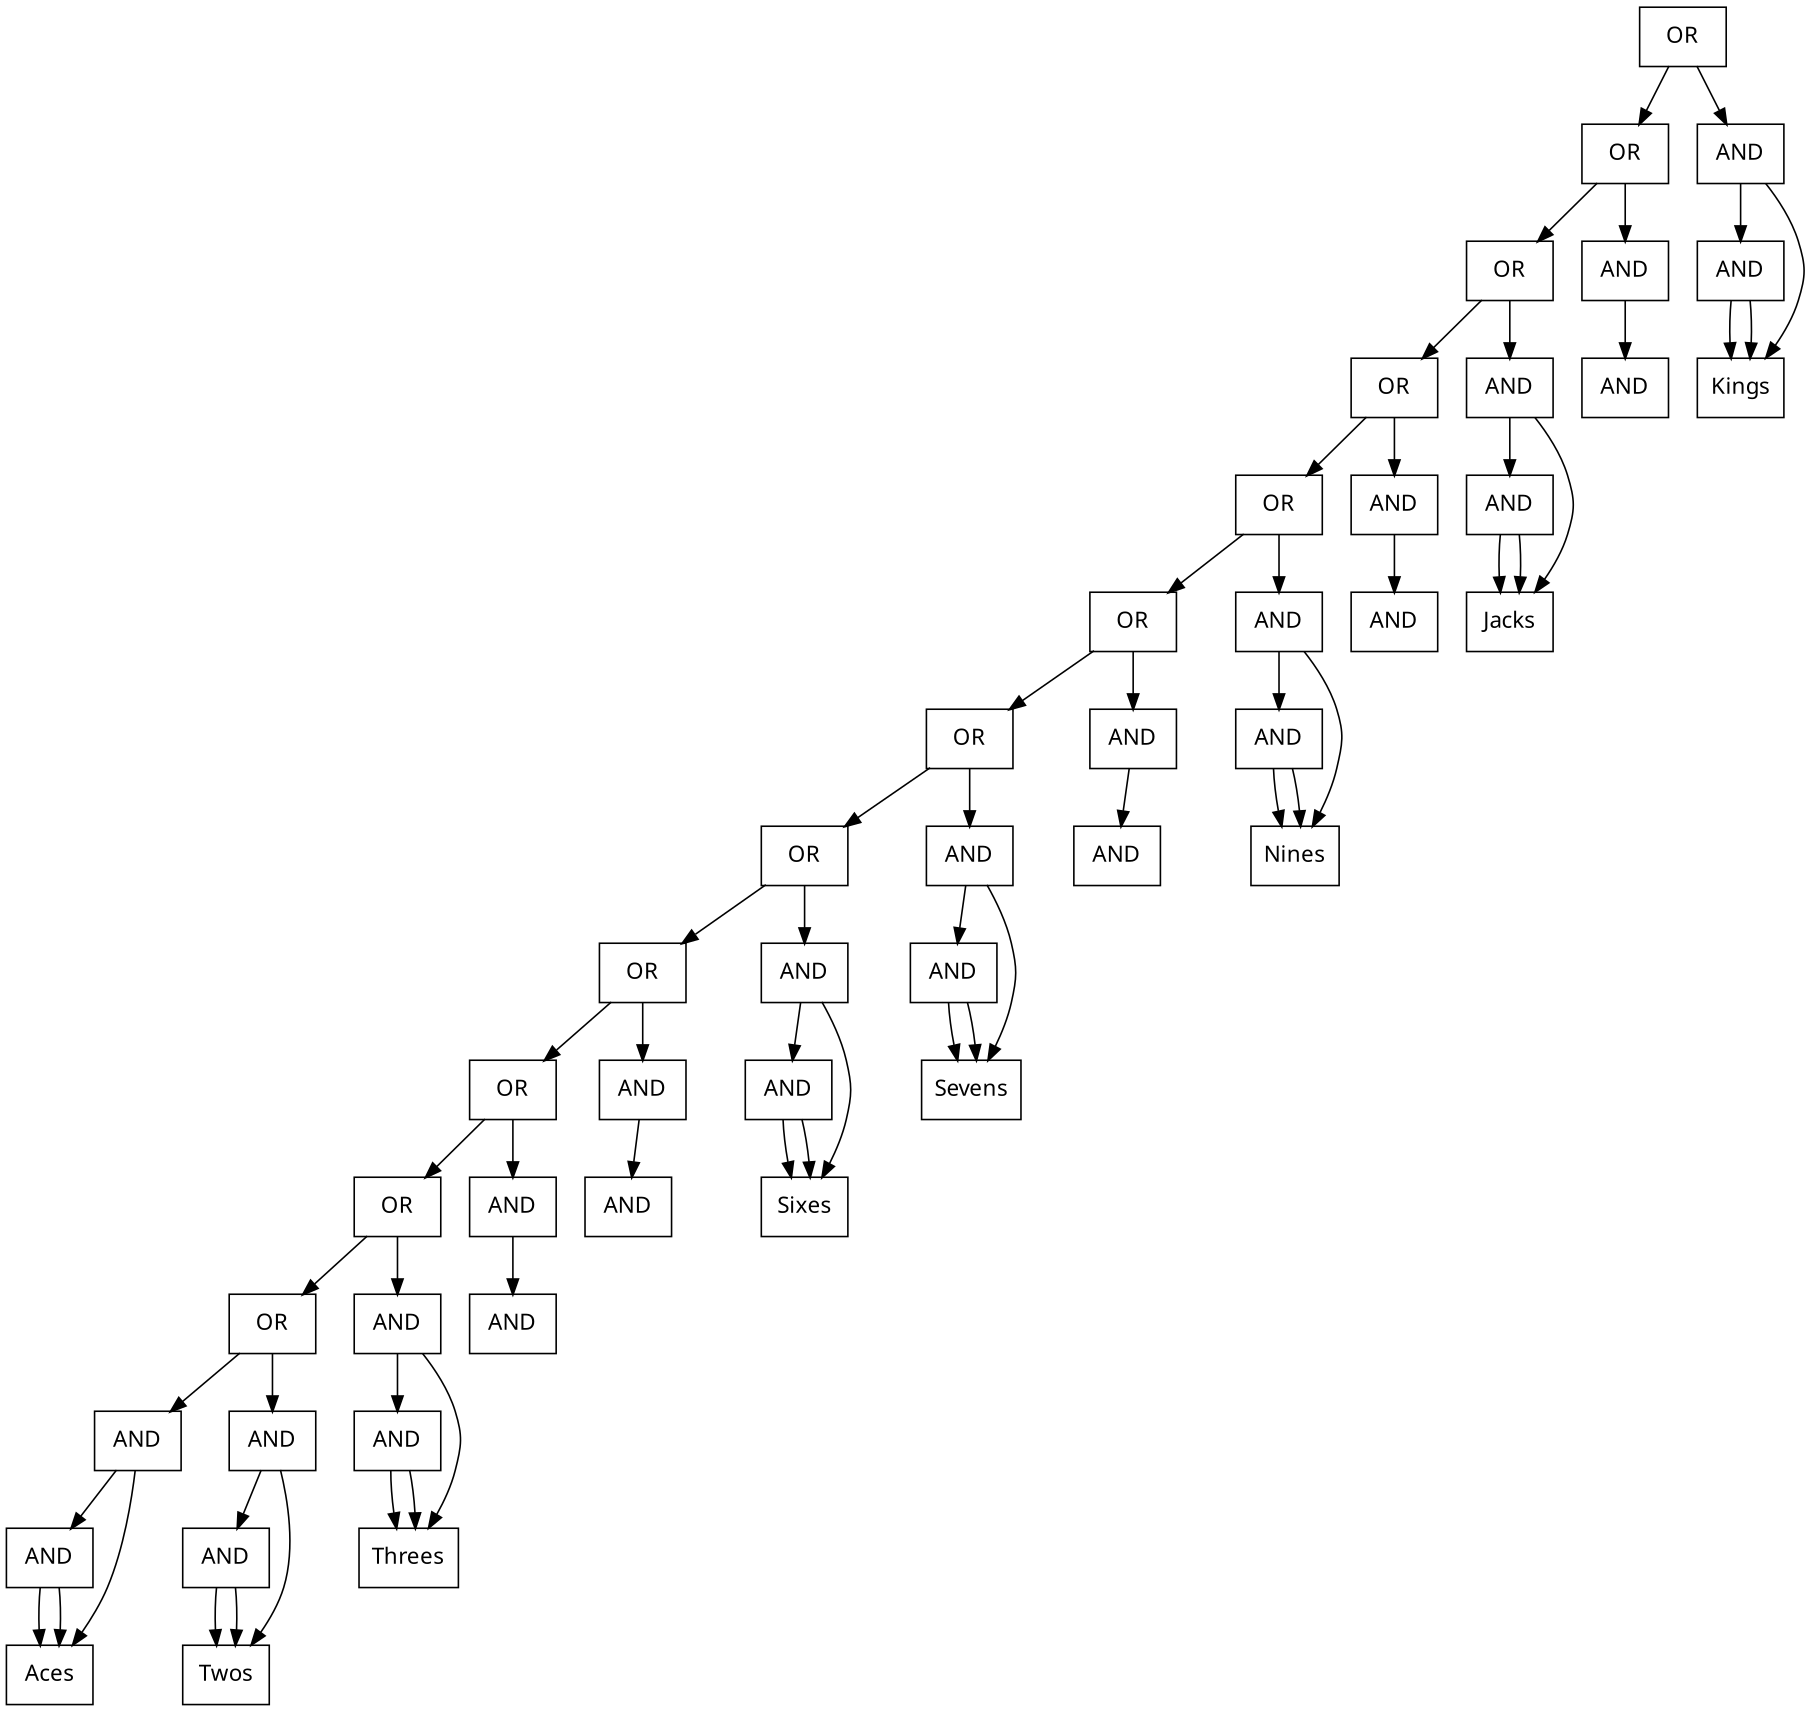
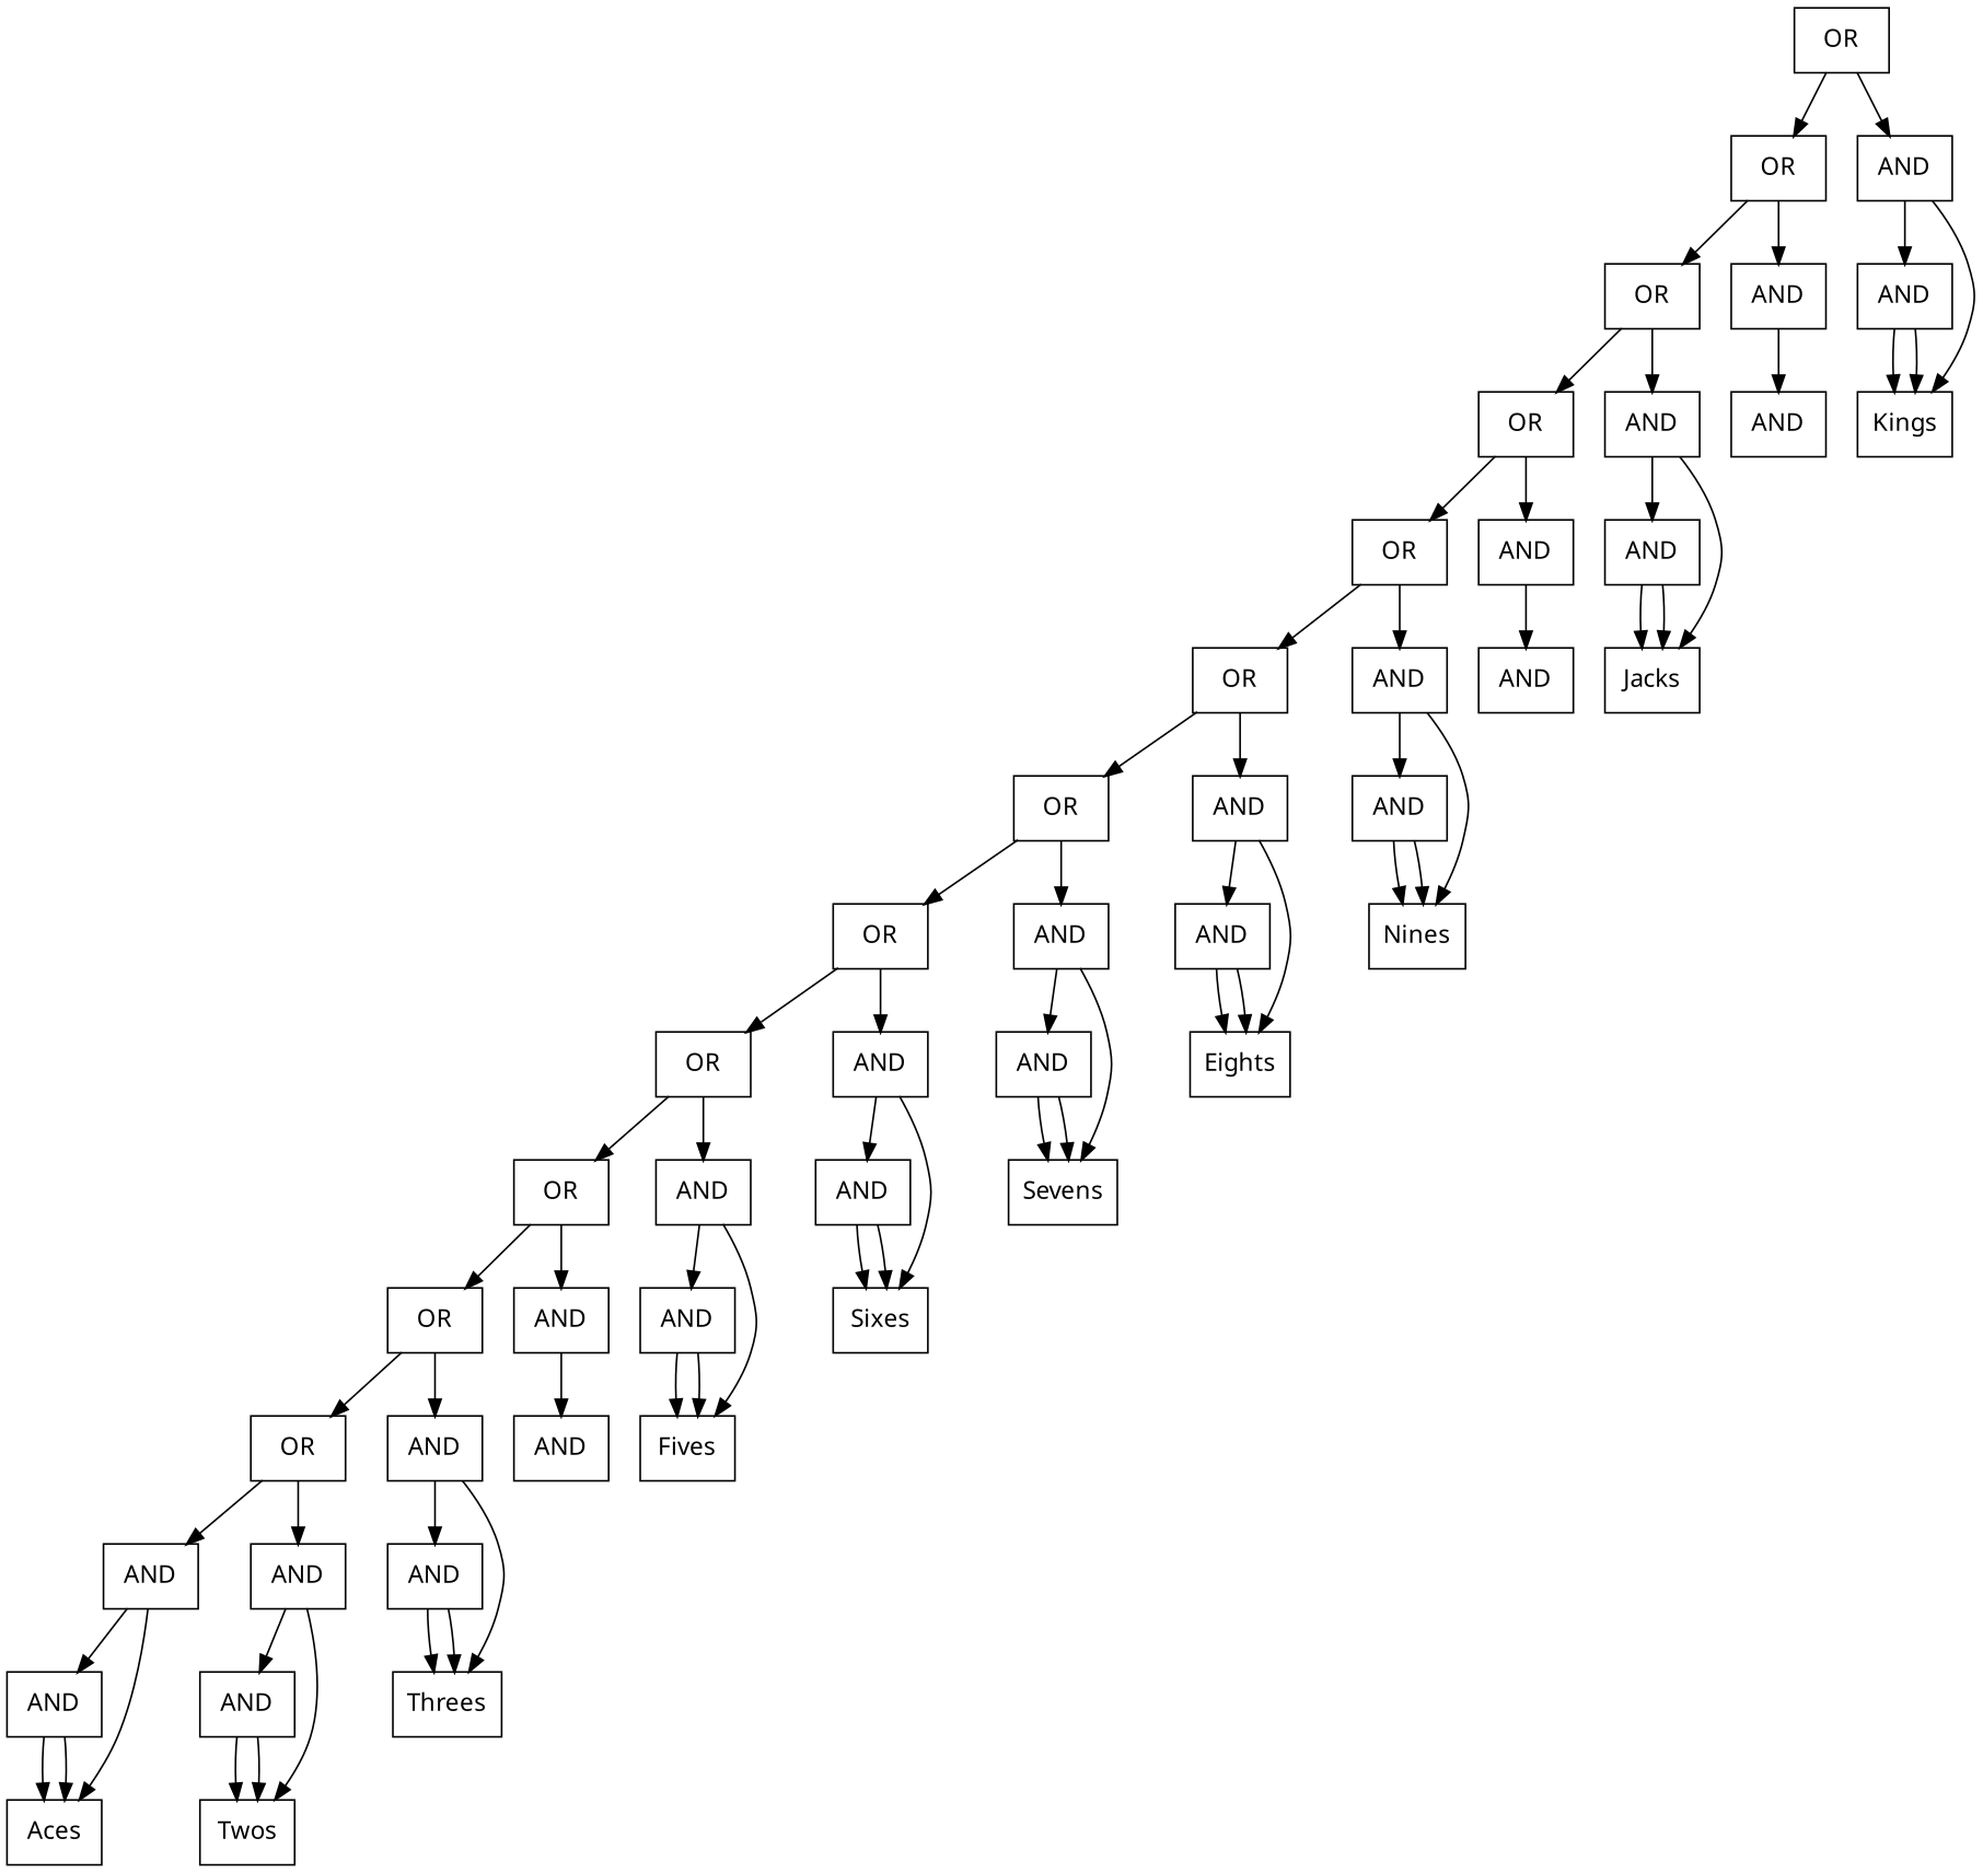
  digraph {
    rankdir=TB
    splines=spline
    node [fontname=Sans shape=record]
    n1 [label=OR]
    n2 [label=OR]
    n3 [label=AND]
    n4 [label=OR]
    n5 [label=AND]
    n6 [label=AND]
    n7 [label=Kings]
    n8 [label=OR]
    n9 [label=AND]
    n10 [label=AND]
    n11 [label=OR]
    n12 [label=AND]
    n13 [label=AND]
    n14 [label=Jacks]
    n15 [label=OR]
    n16 [label=AND]
    n17 [label=AND]
    n18 [label=OR]
    n19 [label=AND]
    n20 [label=AND]
    n21 [label=Nines]
    n22 [label=OR]
    n23 [label=AND]
    n24 [label=AND]
+   n25 [label=Eights]
    n26 [label=OR]
    n27 [label=AND]
    n28 [label=AND]
    n29 [label=Sevens]
    n30 [label=OR]
    n31 [label=AND]
    n32 [label=AND]
    n33 [label=Sixes]
    n34 [label=OR]
    n35 [label=AND]
    n36 [label=AND]
+   n37 [label=Fives]
    n38 [label=OR]
    n39 [label=AND]
    n40 [label=AND]
    n41 [label=AND]
    n42 [label=AND]
    n43 [label=AND]
    n44 [label=Threes]
    n45 [label=AND]
    n46 [label=Aces]
    n47 [label=AND]
    n48 [label=Twos]
    n1 -> n2
    n1 -> n3
    n2 -> n4
    n2 -> n5
    n3 -> n6
    n3 -> n7
    n4 -> n8
    n4 -> n9
    n5 -> n10
    n6 -> n7
    n6 -> n7
    n8 -> n11
    n8 -> n12
    n9 -> n13
    n9 -> n14
    n11 -> n15
    n11 -> n16
    n12 -> n17
    n13 -> n14
    n13 -> n14
    n15 -> n18
    n15 -> n19
    n16 -> n20
    n16 -> n21
    n18 -> n22
    n18 -> n23
    n19 -> n24
+   n19 -> n25
    n20 -> n21
    n20 -> n21
    n22 -> n26
    n22 -> n27
    n23 -> n28
    n23 -> n29
+   n24 -> n25
+   n24 -> n25
    n26 -> n30
    n26 -> n31
    n27 -> n32
    n27 -> n33
    n28 -> n29
    n28 -> n29
    n30 -> n34
    n30 -> n35
    n31 -> n36
+   n31 -> n37
    n32 -> n33
    n32 -> n33
    n34 -> n38
    n34 -> n39
    n35 -> n40
+   n36 -> n37
+   n36 -> n37
    n38 -> n41
    n38 -> n42
    n39 -> n43
    n39 -> n44
    n41 -> n45
    n41 -> n46
    n42 -> n47
    n42 -> n48
    n43 -> n44
    n43 -> n44
    n45 -> n46
    n45 -> n46
    n47 -> n48
    n47 -> n48
  }
